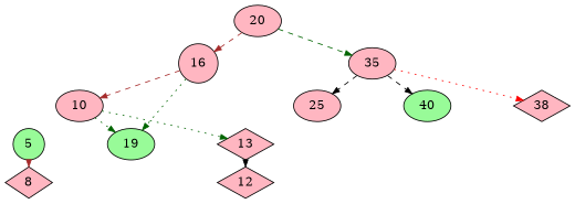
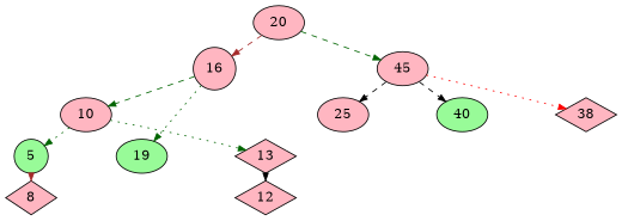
  digraph {
    nodesep=1
    ordering=out
    ranksep=0.1
    node [fillcolor=lightpink shape=ellipse style=filled]
    edge [arrowsize=0.8 color=darkgreen style=dashed]
    16 [shape=circle]
    20
-   35
+   35 [label=45]
    10
    19 [fillcolor=palegreen]
    25
    40 [fillcolor=palegreen]
    38 [shape=diamond]
    5 [fillcolor=palegreen shape=circle]
    13 [shape=diamond]
    n11 [label=8 shape=diamond]
    12 [shape=diamond]
-   16 -> 10 [color=brown]
+   16 -> 10
    16 -> 19 [style=dotted]
    20 -> 16 [color=brown]
    20 -> 35
    35 -> 25 [color=black]
    35 -> 40 [color=black]
    35 -> 38 [color=red side=left style=dotted]
-   10 -> 19 [style=dotted]
+   10 -> 5 [style=dotted]
    10 -> 13 [style=dotted]
    5 -> n11 [color=brown]
    13 -> 12 [color=black side=left]
  }
